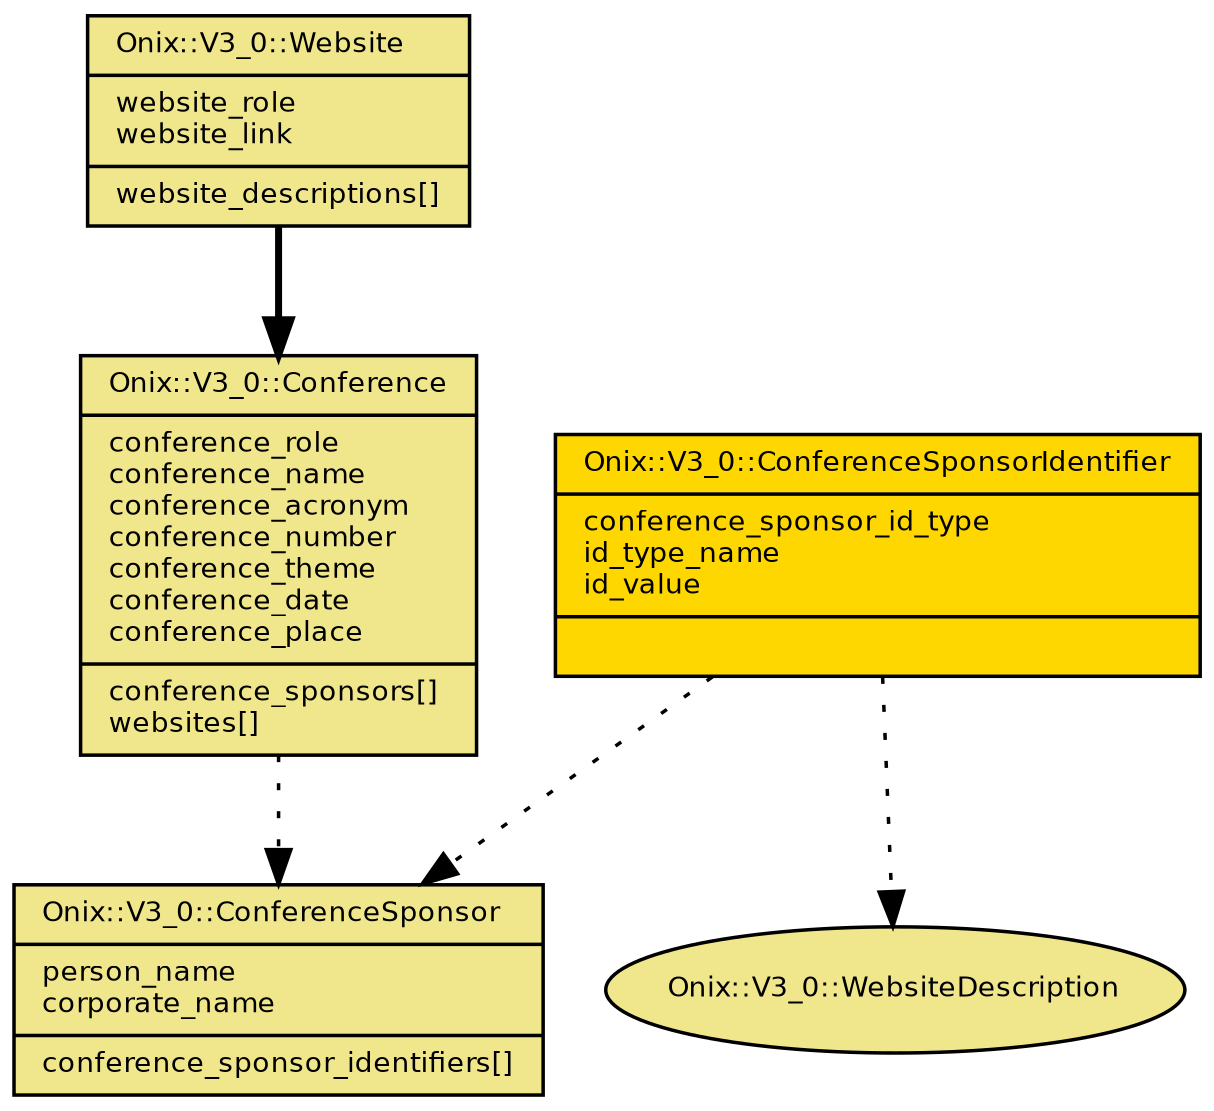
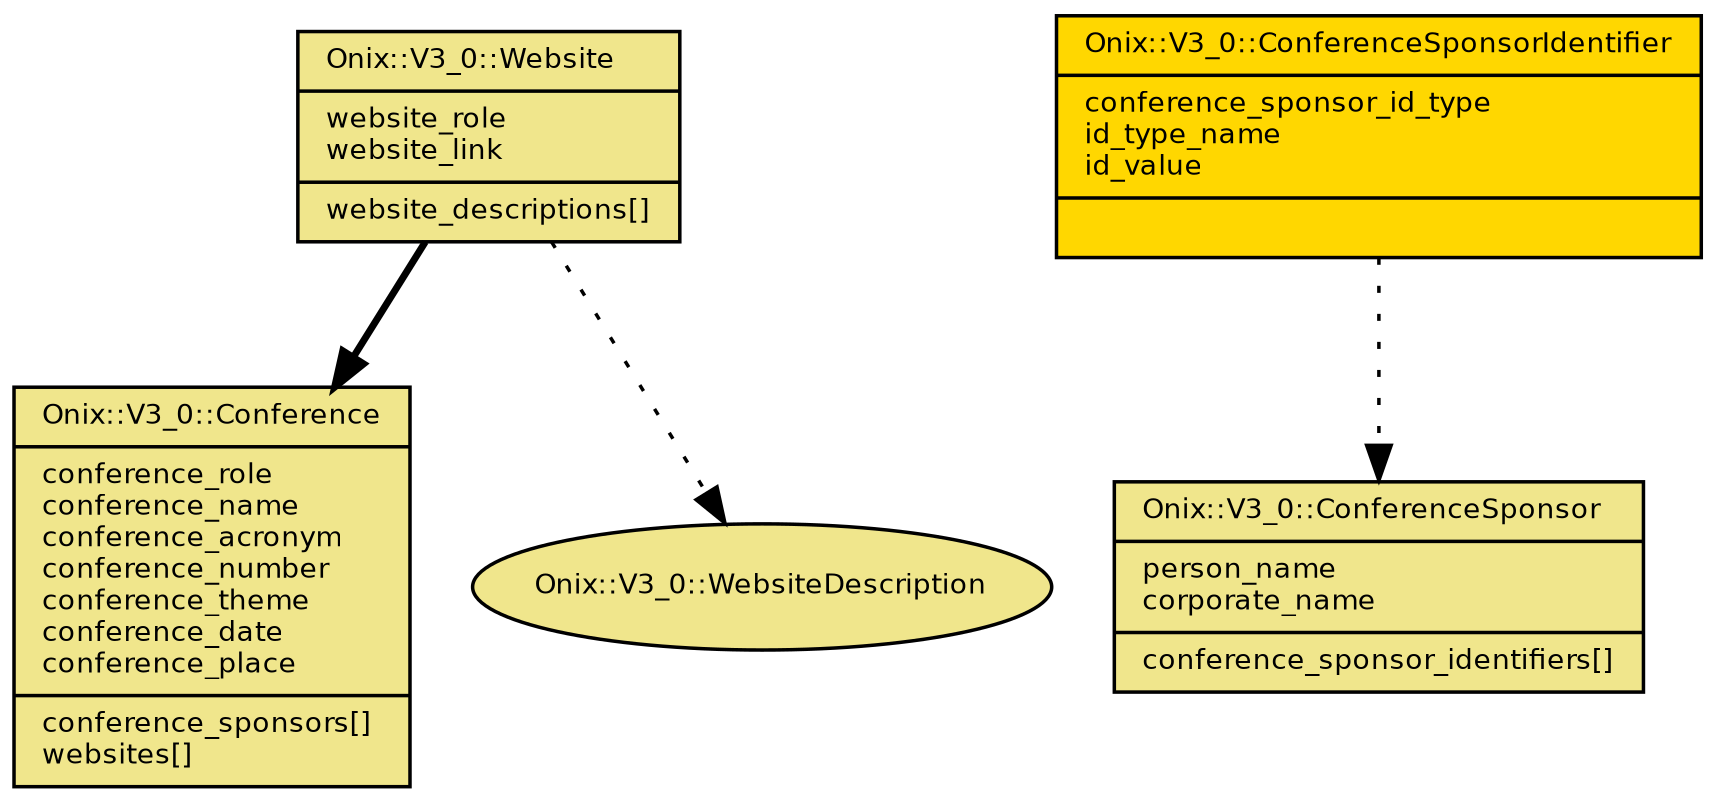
  digraph {
    fontname="Bitstream Vera Sans"
    fontsize=8
    node [fillcolor=khaki fontname="Bitstream Vera Sans" fontsize=8 shape=record style=filled]
    edge [arrowhead=normal fontname="Bitstream Vera Sans" fontsize=8 style=dotted]
    n1 [label="{Onix::V3_0::Conference\l|conference_role\lconference_name\lconference_acronym\lconference_number\lconference_theme\lconference_date\lconference_place\l|conference_sponsors[]\lwebsites[]\l}"]
    n2 [label="{Onix::V3_0::ConferenceSponsor\l|person_name\lcorporate_name\l|conference_sponsor_identifiers[]\l}"]
    n3 [label="{Onix::V3_0::Website\l|website_role\lwebsite_link\l|website_descriptions[]\l}"]
    n4 [label="Onix::V3_0::WebsiteDescription" shape=oval]
    n5 [fillcolor=gold label="{Onix::V3_0::ConferenceSponsorIdentifier\l|conference_sponsor_id_type\lid_type_name\lid_value\l|\l}"]
-   n1 -> n2
    n3 -> n1 [style=bold]
-   n5 -> n4
+   n3 -> n4
    n5 -> n2
  }
